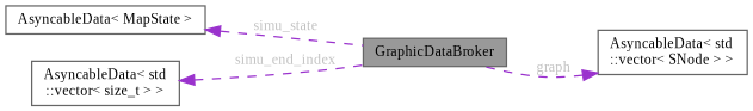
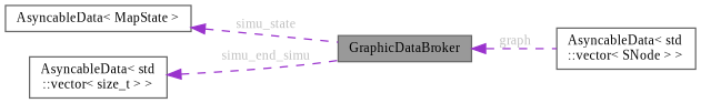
  digraph {
    fontname="Liberation Serif"
    rankdir=LR
    node [color=gray40 fillcolor=white fontname="Liberation Serif" fontsize=10 shape=box style=filled]
    edge [color=darkorchid3 dir=back fontcolor=grey fontname="Liberation Serif" fontsize=10 labelfontname=Helvetica labelfontsize=10 style=dashed]
    n1 [fillcolor=grey60 fontcolor=black height=0.2 label=GraphicDataBroker width=0.4]
    n2 [height=0.2 label="AsyncableData\< MapState \>" width=0.4]
    n3 [height=0.2 label="AsyncableData\< std\l::vector\< SNode \> \>" width=0.4]
    n4 [height=0.2 label="AsyncableData\< std\l::vector\< size_t \> \>" width=0.4]
    n2 -> n1 [label=" simu_state"]
-   n3 -> n1 [label=" graph"]
-   n4 -> n1 [label=" simu_end_index"]
+   n1 -> n3 [label=" graph"]
+   n4 -> n1 [label=" simu_end_simu"]
  }
